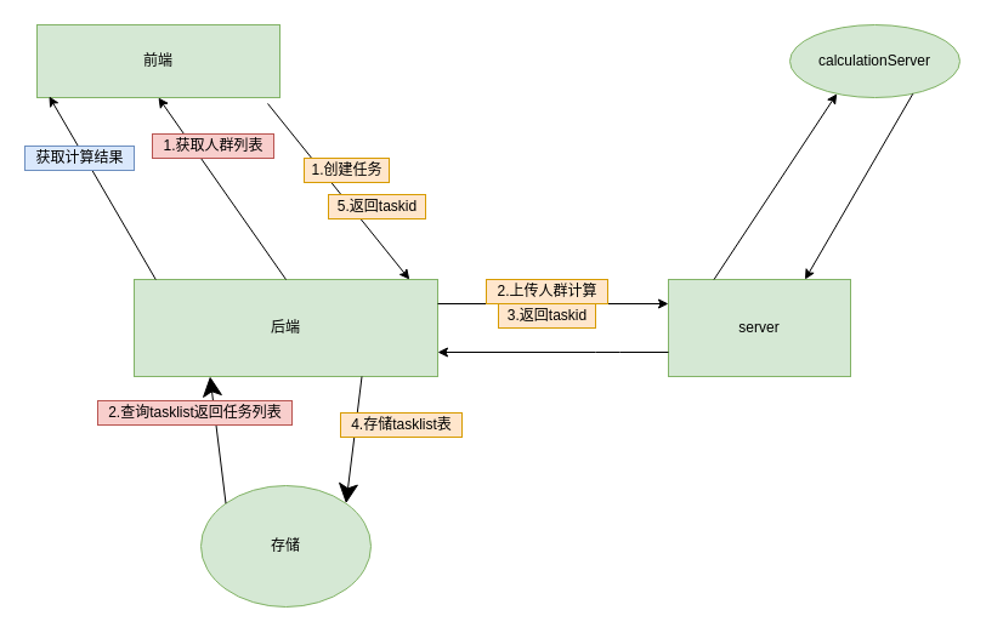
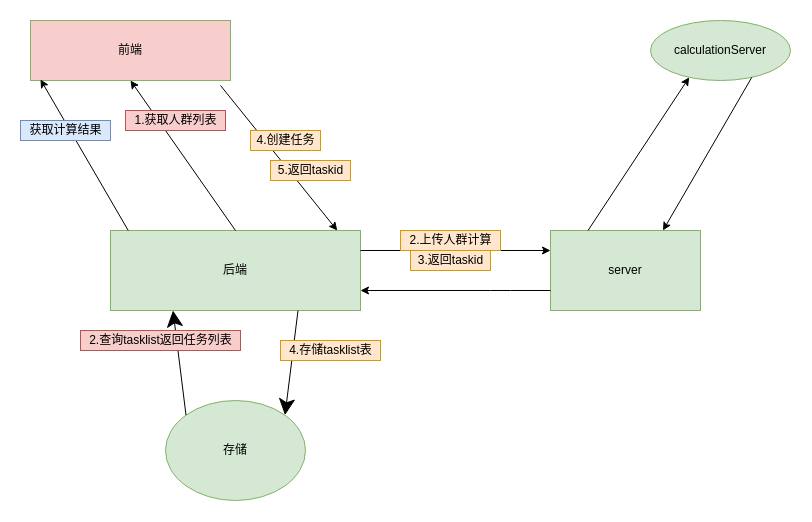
  <mxCell id="0" />
  <mxCell id="1" parent="0" />
  <mxCell id="2" value="后端" style="rounded=0;whiteSpace=wrap;html=1;fillColor=#d5e8d4;strokeColor=#82b366;" parent="1" vertex="1"><mxGeometry x="110" y="230" width="250" height="80" as="geometry" /></mxCell>
  <mxCell id="3" value="server" style="rounded=0;whiteSpace=wrap;html=1;fillColor=#d5e8d4;strokeColor=#82b366;" parent="1" vertex="1"><mxGeometry x="550" y="230" width="150" height="80" as="geometry" /></mxCell>
  <mxCell id="4" value="calculationServer" style="ellipse;whiteSpace=wrap;html=1;fillColor=#d5e8d4;strokeColor=#82b366;" parent="1" vertex="1"><mxGeometry x="650" y="20" width="140" height="60" as="geometry" /></mxCell>
- <mxCell id="5" value="前端" style="rounded=0;whiteSpace=wrap;html=1;fillColor=#d5e8d4;strokeColor=#82b366;" parent="1" vertex="1"><mxGeometry x="30" y="20" width="200" height="60" as="geometry" /></mxCell>
+ <mxCell id="5" value="前端" style="rounded=0;whiteSpace=wrap;html=1;fillColor=#f8cecc;strokeColor=#82b366;" parent="1" vertex="1"><mxGeometry x="30" y="20" width="200" height="60" as="geometry" /></mxCell>
  <mxCell id="6" value="存储" style="ellipse;whiteSpace=wrap;html=1;fillColor=#d5e8d4;strokeColor=#82b366;" parent="1" vertex="1"><mxGeometry x="165" y="400" width="140" height="100" as="geometry" /></mxCell>
  <mxCell id="7" value="" style="endArrow=classic;html=1;entryX=0.907;entryY=0;entryDx=0;entryDy=0;entryPerimeter=0;exitX=0.95;exitY=1.083;exitDx=0;exitDy=0;exitPerimeter=0;" parent="1" source="5" target="2" edge="1"><mxGeometry width="50" height="50" relative="1" as="geometry"><mxPoint x="200" y="280" as="sourcePoint" /><mxPoint x="250" y="230" as="targetPoint" /></mxGeometry></mxCell>
  <mxCell id="8" value="" style="endArrow=classic;html=1;exitX=0.071;exitY=0;exitDx=0;exitDy=0;entryX=0.05;entryY=0.983;entryDx=0;entryDy=0;exitPerimeter=0;entryPerimeter=0;" parent="1" source="2" target="5" edge="1"><mxGeometry width="50" height="50" relative="1" as="geometry"><mxPoint x="200" y="245" as="sourcePoint" /><mxPoint x="310" y="245" as="targetPoint" /></mxGeometry></mxCell>
  <mxCell id="9" value="" style="endArrow=classic;html=1;exitX=1;exitY=0.25;exitDx=0;exitDy=0;entryX=0;entryY=0.25;entryDx=0;entryDy=0;" parent="1" source="2" target="3" edge="1"><mxGeometry width="50" height="50" relative="1" as="geometry"><mxPoint x="200" y="245" as="sourcePoint" /><mxPoint x="310" y="245" as="targetPoint" /></mxGeometry></mxCell>
  <mxCell id="10" value="" style="endArrow=classic;html=1;exitX=0.25;exitY=0;exitDx=0;exitDy=0;entryX=0.25;entryY=1;entryDx=0;entryDy=0;" parent="1" source="3" target="4" edge="1"><mxGeometry width="50" height="50" relative="1" as="geometry"><mxPoint x="450" y="245" as="sourcePoint" /><mxPoint x="580" y="245" as="targetPoint" /></mxGeometry></mxCell>
  <mxCell id="11" value="" style="endArrow=classic;html=1;exitX=0.75;exitY=1;exitDx=0;exitDy=0;entryX=0.75;entryY=0;entryDx=0;entryDy=0;" parent="1" source="4" target="3" edge="1"><mxGeometry width="50" height="50" relative="1" as="geometry"><mxPoint x="615" y="230" as="sourcePoint" /><mxPoint x="615" y="140" as="targetPoint" /></mxGeometry></mxCell>
  <mxCell id="12" value="" style="endArrow=classic;html=1;exitX=0;exitY=0.75;exitDx=0;exitDy=0;entryX=1;entryY=0.75;entryDx=0;entryDy=0;" parent="1" source="3" target="2" edge="1"><mxGeometry width="50" height="50" relative="1" as="geometry"><mxPoint x="450" y="245" as="sourcePoint" /><mxPoint x="580" y="245" as="targetPoint" /><Array as="points"><mxPoint x="500" y="290" /></Array></mxGeometry></mxCell>
- <mxCell id="13" value="1.创建任务" style="text;html=1;align=center;verticalAlign=middle;resizable=0;points=[];autosize=1;strokeColor=#d79b00;fillColor=#ffe6cc;" vertex="1" parent="1"><mxGeometry x="250" y="130" width="70" height="20" as="geometry" /></mxCell>
+ <mxCell id="13" value="4.创建任务" style="text;html=1;align=center;verticalAlign=middle;resizable=0;points=[];autosize=1;strokeColor=#d79b00;fillColor=#ffe6cc;" vertex="1" parent="1"><mxGeometry x="250" y="130" width="70" height="20" as="geometry" /></mxCell>
  <mxCell id="14" value="" style="endArrow=classic;html=1;exitX=0.5;exitY=0;exitDx=0;exitDy=0;entryX=0.5;entryY=1;entryDx=0;entryDy=0;" edge="1" parent="1" source="2" target="5"><mxGeometry width="50" height="50" relative="1" as="geometry"><mxPoint x="288.94" y="230" as="sourcePoint" /><mxPoint x="160" y="80" as="targetPoint" /></mxGeometry></mxCell>
  <mxCell id="15" value="1.获取人群列表" style="text;html=1;align=center;verticalAlign=middle;resizable=0;points=[];autosize=1;strokeColor=#b85450;fillColor=#f8cecc;" vertex="1" parent="1"><mxGeometry x="125" y="110" width="100" height="20" as="geometry" /></mxCell>
  <mxCell id="16" value="获取计算结果" style="text;html=1;align=center;verticalAlign=middle;resizable=0;points=[];autosize=1;strokeColor=#6c8ebf;fillColor=#dae8fc;" vertex="1" parent="1"><mxGeometry x="20" y="120" width="90" height="20" as="geometry" /></mxCell>
  <mxCell id="17" value="2.上传人群计算" style="text;html=1;align=center;verticalAlign=middle;resizable=0;points=[];autosize=1;strokeColor=#d79b00;fillColor=#ffe6cc;" vertex="1" parent="1"><mxGeometry x="400" y="230" width="100" height="20" as="geometry" /></mxCell>
  <mxCell id="18" value="3.返回taskid" style="text;html=1;align=center;verticalAlign=middle;resizable=0;points=[];autosize=1;strokeColor=#d79b00;fillColor=#ffe6cc;" vertex="1" parent="1"><mxGeometry x="410" y="250" width="80" height="20" as="geometry" /></mxCell>
  <mxCell id="19" value="" style="endArrow=classic;html=1;startSize=14;endSize=14;sourcePerimeterSpacing=8;targetPerimeterSpacing=8;exitX=0.75;exitY=1;exitDx=0;exitDy=0;entryX=1;entryY=0;entryDx=0;entryDy=0;" edge="1" parent="1" source="2" target="6"><mxGeometry width="50" height="50" relative="1" as="geometry"><mxPoint x="140" y="440" as="sourcePoint" /><mxPoint x="190" y="390" as="targetPoint" /></mxGeometry></mxCell>
  <mxCell id="20" value="4.存储tasklist表" style="text;html=1;align=center;verticalAlign=middle;resizable=0;points=[];autosize=1;strokeColor=#d79b00;fillColor=#ffe6cc;" vertex="1" parent="1"><mxGeometry x="280" y="340" width="100" height="20" as="geometry" /></mxCell>
  <mxCell id="21" value="5.返回taskid" style="text;html=1;align=center;verticalAlign=middle;resizable=0;points=[];autosize=1;strokeColor=#d79b00;fillColor=#ffe6cc;" vertex="1" parent="1"><mxGeometry x="270" y="160" width="80" height="20" as="geometry" /></mxCell>
  <mxCell id="22" value="" style="endArrow=classic;html=1;startSize=14;endSize=14;sourcePerimeterSpacing=8;targetPerimeterSpacing=8;exitX=0;exitY=0;exitDx=0;exitDy=0;entryX=0.25;entryY=1;entryDx=0;entryDy=0;" edge="1" parent="1" source="6" target="2"><mxGeometry width="50" height="50" relative="1" as="geometry"><mxPoint x="340" y="300" as="sourcePoint" /><mxPoint x="390" y="250" as="targetPoint" /></mxGeometry></mxCell>
  <mxCell id="23" value="2.查询tasklist返回任务列表" style="text;html=1;align=center;verticalAlign=middle;resizable=0;points=[];autosize=1;strokeColor=#b85450;fillColor=#f8cecc;" vertex="1" parent="1"><mxGeometry x="80" y="330" width="160" height="20" as="geometry" /></mxCell>
